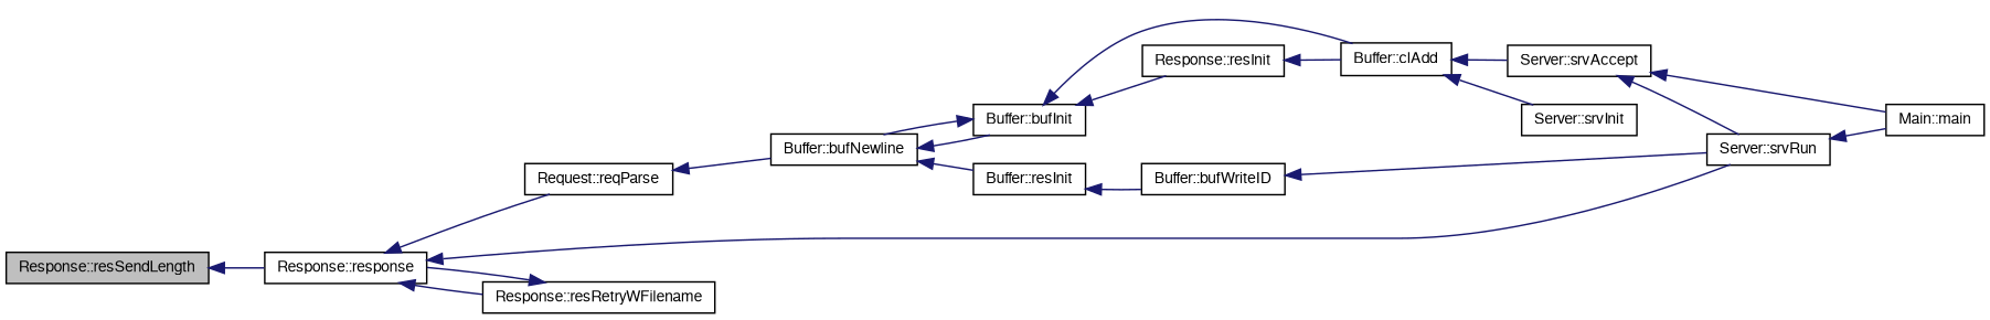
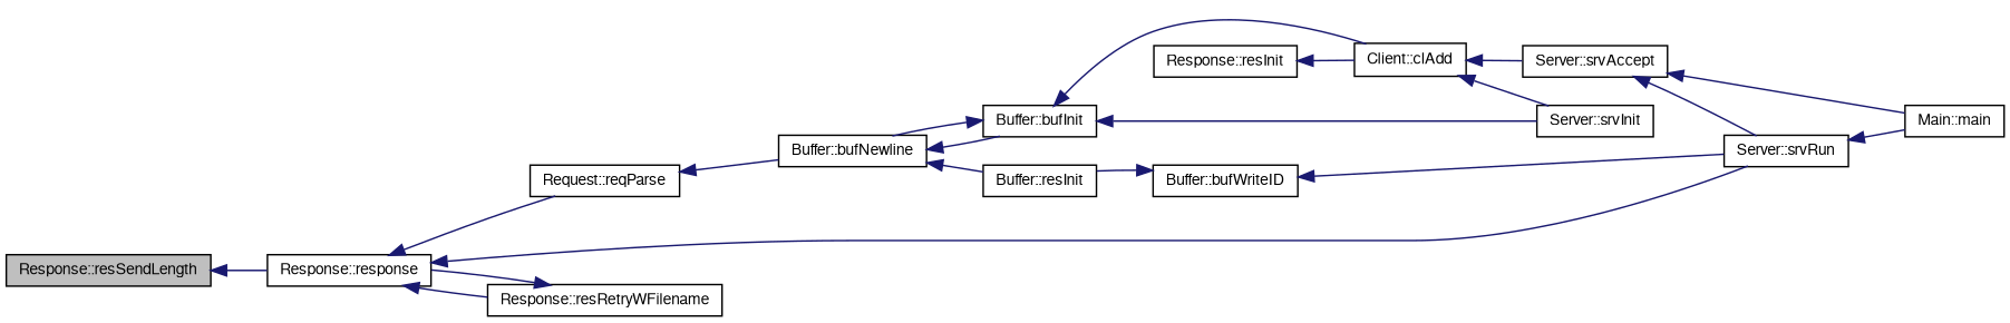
  digraph {
    rankdir=LR
    node [color=black fontname=FreeSans fontsize=10 shape=record]
    edge [color=midnightblue dir=back fontname=FreeSans fontsize=10 labelfontname=FreeSans labelfontsize=10 style=solid]
    n1 [fillcolor=grey75 fontcolor=black height=0.2 label="Response::resSendLength" style=filled width=0.4]
    n2 [height=0.2 label="Response::response" width=0.4]
    n3 [height=0.2 label="Request::reqParse" width=0.4]
    n4 [height=0.2 label="Server::srvRun" width=0.4]
    n5 [height=0.2 label="Response::resRetryWFilename" width=0.4]
    n6 [height=0.2 label="Buffer::bufNewline" width=0.4]
    n7 [height=0.2 label="Main::main" width=0.4]
    n8 [height=0.2 label="Buffer::bufInit" width=0.4]
    n9 [height=0.2 label="Buffer::resInit" width=0.4]
-   n10 [height=0.2 label="Buffer::clAdd" width=0.4]
+   n10 [height=0.2 label="Client::clAdd" width=0.4]
    n11 [height=0.2 label="Response::resInit" width=0.4]
    n12 [height=0.2 label="Buffer::bufWriteID" width=0.4]
    n13 [height=0.2 label="Server::srvAccept" width=0.4]
    n14 [height=0.2 label="Server::srvInit" width=0.4]
    n1 -> n2
    n2 -> n3
    n2 -> n4
    n2 -> n5
    n3 -> n6
    n4 -> n7
    n5 -> n2
    n6 -> n8
    n6 -> n9
    n8 -> n6
    n8 -> n10
-   n8 -> n11
-   n9 -> n12
+   n8 -> n14
+   n12 -> n9
    n10 -> n13
    n10 -> n14
    n11 -> n10
    n12 -> n4
    n13 -> n4
    n13 -> n7
  }
